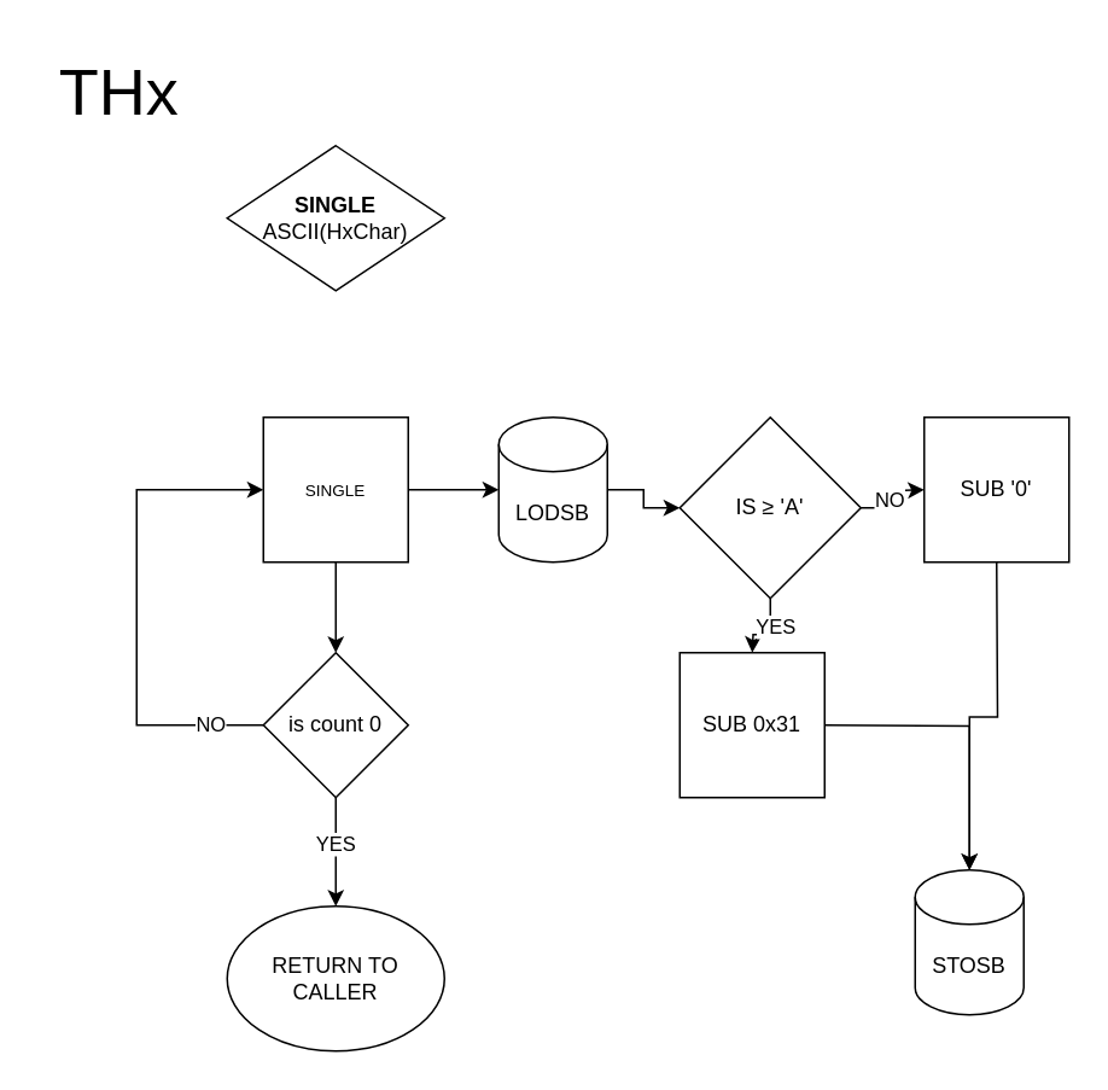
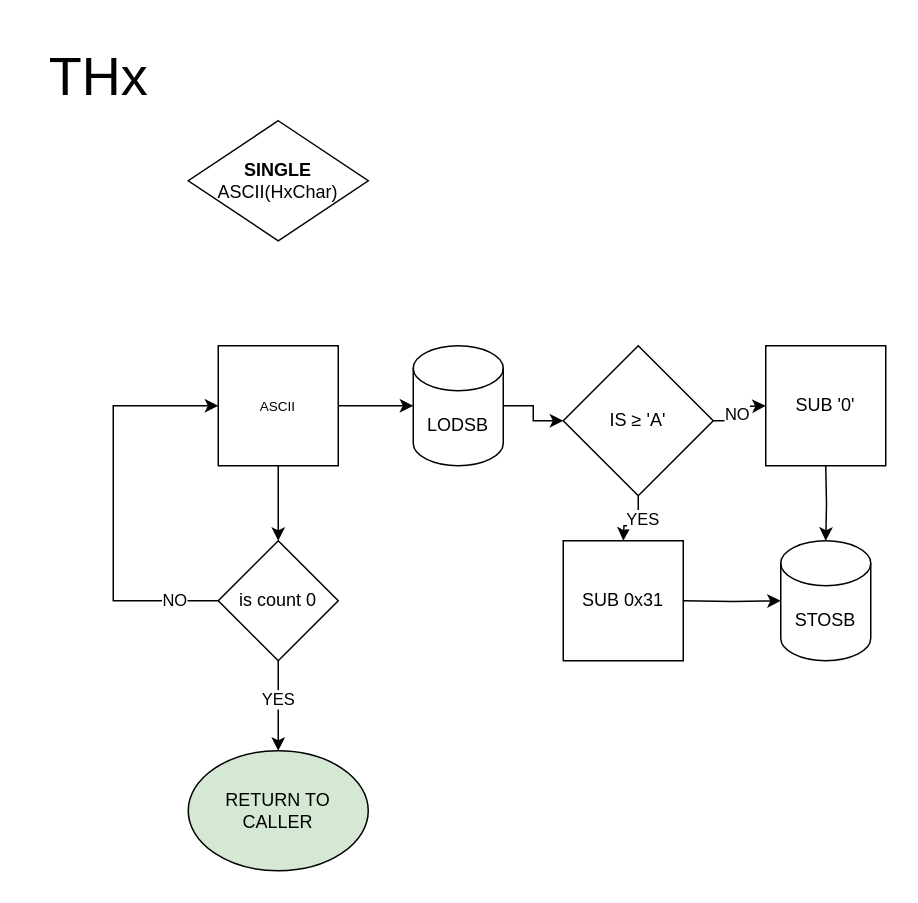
  <mxCell id="0" />
  <mxCell id="1" parent="0" />
  <mxCell id="2" value="&lt;div&gt;&lt;b&gt;SINGLE&lt;/b&gt;&lt;/div&gt;ASCII(HxChar)" style="rhombus;whiteSpace=wrap;html=1;" parent="1" vertex="1"><mxGeometry x="125" y="80" width="120" height="80" as="geometry" /></mxCell>
  <mxCell id="3" value="&lt;font style=&quot;font-size: 36px;&quot;&gt;THx&lt;/font&gt;" style="text;html=1;align=center;verticalAlign=middle;resizable=0;points=[];autosize=1;strokeColor=none;fillColor=none;" parent="1" vertex="1"><mxGeometry x="20" y="20" width="90" height="60" as="geometry" /></mxCell>
  <mxCell id="4" value="" style="edgeStyle=orthogonalEdgeStyle;rounded=0;orthogonalLoop=1;jettySize=auto;html=1;" parent="1" source="6" target="22" edge="1"><mxGeometry relative="1" as="geometry" /></mxCell>
  <mxCell id="5" value="" style="edgeStyle=orthogonalEdgeStyle;rounded=0;orthogonalLoop=1;jettySize=auto;html=1;" parent="1" source="6" target="24" edge="1"><mxGeometry relative="1" as="geometry" /></mxCell>
- <mxCell id="6" value="&lt;font style=&quot;font-size: 9px;&quot;&gt;SINGLE&lt;/font&gt;" style="whiteSpace=wrap;html=1;aspect=fixed;" parent="1" vertex="1"><mxGeometry x="145" y="230" width="80" height="80" as="geometry" /></mxCell>
+ <mxCell id="6" value="&lt;font style=&quot;font-size: 9px;&quot;&gt;ASCII&lt;/font&gt;" style="whiteSpace=wrap;html=1;aspect=fixed;" parent="1" vertex="1"><mxGeometry x="145" y="230" width="80" height="80" as="geometry" /></mxCell>
  <mxCell id="7" value="" style="edgeStyle=orthogonalEdgeStyle;rounded=0;orthogonalLoop=1;jettySize=auto;html=1;" parent="1" source="11" edge="1"><mxGeometry relative="1" as="geometry"><mxPoint x="415" y="360" as="targetPoint" /></mxGeometry></mxCell>
  <mxCell id="8" value="YES" style="edgeLabel;html=1;align=center;verticalAlign=middle;resizable=0;points=[];" parent="7" vertex="1" connectable="0"><mxGeometry x="-0.244" y="2" relative="1" as="geometry"><mxPoint as="offset" /></mxGeometry></mxCell>
  <mxCell id="9" value="" style="edgeStyle=orthogonalEdgeStyle;rounded=0;orthogonalLoop=1;jettySize=auto;html=1;" parent="1" source="11" edge="1"><mxGeometry relative="1" as="geometry"><mxPoint x="510" y="270" as="targetPoint" /></mxGeometry></mxCell>
  <mxCell id="10" value="NO" style="edgeLabel;html=1;align=center;verticalAlign=middle;resizable=0;points=[];" parent="9" vertex="1" connectable="0"><mxGeometry x="-0.348" y="5" relative="1" as="geometry"><mxPoint as="offset" /></mxGeometry></mxCell>
  <mxCell id="11" value="IS&amp;nbsp;≥ 'A'" style="rhombus;whiteSpace=wrap;html=1;" parent="1" vertex="1"><mxGeometry x="375" y="230" width="100" height="100" as="geometry" /></mxCell>
  <mxCell id="12" value="" style="edgeStyle=orthogonalEdgeStyle;rounded=0;orthogonalLoop=1;jettySize=auto;html=1;" parent="1" target="14" edge="1"><mxGeometry relative="1" as="geometry"><mxPoint x="455" y="400" as="sourcePoint" /></mxGeometry></mxCell>
  <mxCell id="13" value="" style="edgeStyle=orthogonalEdgeStyle;rounded=0;orthogonalLoop=1;jettySize=auto;html=1;" parent="1" target="14" edge="1"><mxGeometry relative="1" as="geometry"><mxPoint x="550" y="310" as="sourcePoint" /></mxGeometry></mxCell>
- <mxCell id="14" value="STOSB" style="shape=cylinder3;whiteSpace=wrap;html=1;boundedLbl=1;backgroundOutline=1;size=15;" parent="1" vertex="1"><mxGeometry x="505" y="480" width="60" height="80" as="geometry" /></mxCell>
- <mxCell id="15" value="RETURN TO CALLER" style="ellipse;whiteSpace=wrap;html=1;" parent="1" vertex="1"><mxGeometry x="125" y="500" width="120" height="80" as="geometry" /></mxCell>
+ <mxCell id="14" value="STOSB" style="shape=cylinder3;whiteSpace=wrap;html=1;boundedLbl=1;backgroundOutline=1;size=15;" parent="1" vertex="1"><mxGeometry x="520" y="360" width="60" height="80" as="geometry" /></mxCell>
+ <mxCell id="15" value="RETURN TO CALLER" style="ellipse;whiteSpace=wrap;html=1;fillColor=#d5e8d4;" parent="1" vertex="1"><mxGeometry x="125" y="500" width="120" height="80" as="geometry" /></mxCell>
  <mxCell id="16" value="SUB '0'" style="whiteSpace=wrap;html=1;aspect=fixed;" parent="1" vertex="1"><mxGeometry x="510" y="230" width="80" height="80" as="geometry" /></mxCell>
  <mxCell id="17" value="SUB 0x31" style="whiteSpace=wrap;html=1;aspect=fixed;" parent="1" vertex="1"><mxGeometry x="375" y="360" width="80" height="80" as="geometry" /></mxCell>
  <mxCell id="18" value="" style="edgeStyle=orthogonalEdgeStyle;rounded=0;orthogonalLoop=1;jettySize=auto;html=1;" parent="1" source="22" target="15" edge="1"><mxGeometry relative="1" as="geometry" /></mxCell>
  <mxCell id="19" value="YES" style="edgeLabel;html=1;align=center;verticalAlign=middle;resizable=0;points=[];" parent="18" vertex="1" connectable="0"><mxGeometry x="-0.175" y="-1" relative="1" as="geometry"><mxPoint as="offset" /></mxGeometry></mxCell>
  <mxCell id="20" style="edgeStyle=orthogonalEdgeStyle;rounded=0;orthogonalLoop=1;jettySize=auto;html=1;entryX=0;entryY=0.5;entryDx=0;entryDy=0;" edge="1" parent="1" source="22" target="6"><mxGeometry relative="1" as="geometry"><Array as="points"><mxPoint x="75" y="400" /><mxPoint x="75" y="270" /></Array></mxGeometry></mxCell>
  <mxCell id="21" value="NO" style="edgeLabel;html=1;align=center;verticalAlign=middle;resizable=0;points=[];" vertex="1" connectable="0" parent="20"><mxGeometry x="-0.777" y="-1" relative="1" as="geometry"><mxPoint as="offset" /></mxGeometry></mxCell>
  <mxCell id="22" value="is count 0" style="rhombus;whiteSpace=wrap;html=1;" parent="1" vertex="1"><mxGeometry x="145" y="360" width="80" height="80" as="geometry" /></mxCell>
  <mxCell id="23" value="" style="edgeStyle=orthogonalEdgeStyle;rounded=0;orthogonalLoop=1;jettySize=auto;html=1;" parent="1" source="24" target="11" edge="1"><mxGeometry relative="1" as="geometry" /></mxCell>
  <mxCell id="24" value="LODSB" style="shape=cylinder3;whiteSpace=wrap;html=1;boundedLbl=1;backgroundOutline=1;size=15;" parent="1" vertex="1"><mxGeometry x="275" y="230" width="60" height="80" as="geometry" /></mxCell>
